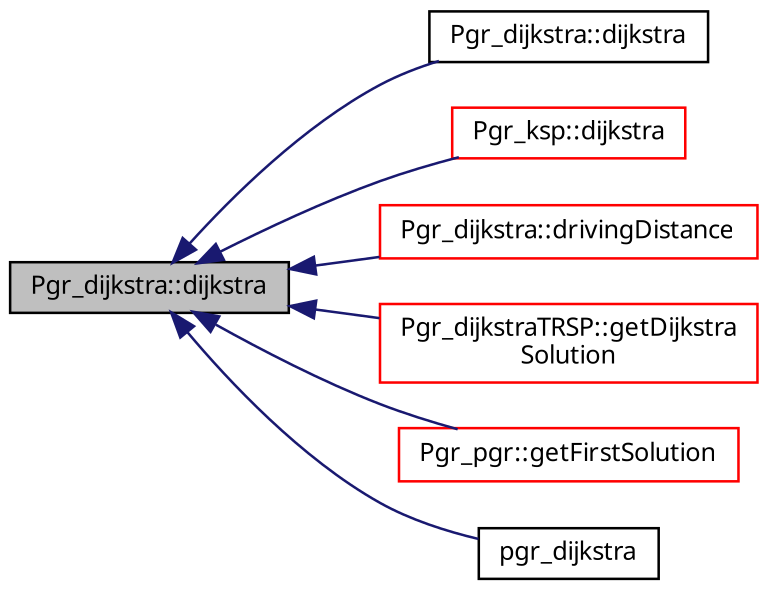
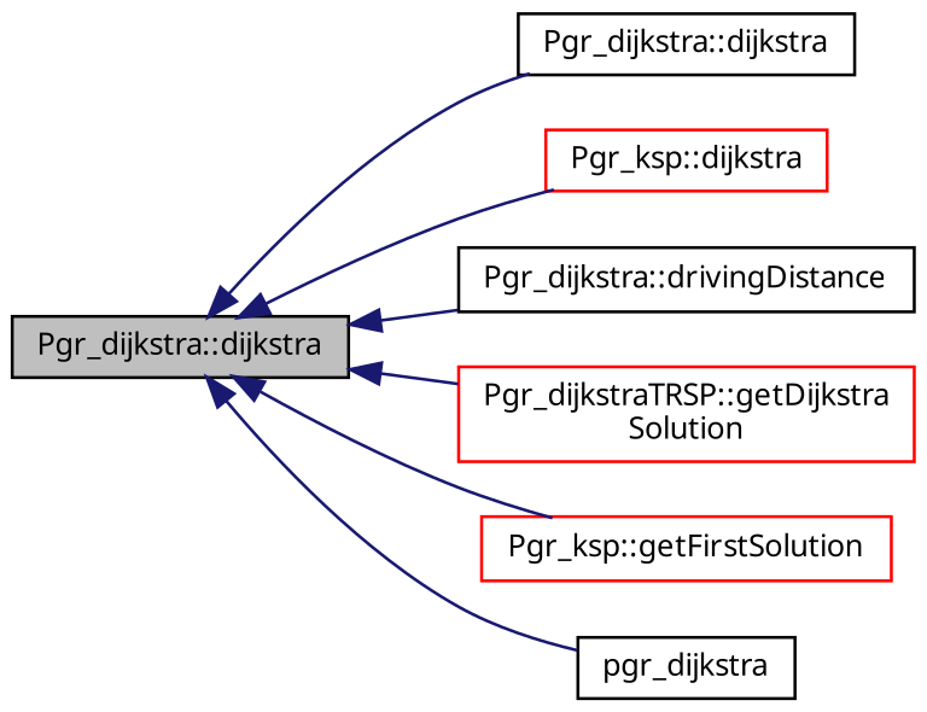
  digraph {
    fontname="Noto Sans"
    rankdir=LR
    node [color=black fillcolor=white fontname="Noto Sans" fontsize=10 shape=record style=filled]
    edge [color=midnightblue dir=back fontname="Noto Sans" fontsize=10 labelfontname=Helvetica labelfontsize=10 style=solid]
    n1 [fillcolor=grey75 fontcolor=black height=0.2 label="Pgr_dijkstra::dijkstra" width=0.4]
    n2 [height=0.2 label="Pgr_dijkstra::dijkstra" width=0.4]
    n3 [color=red height=0.2 label="Pgr_ksp::dijkstra" width=0.4]
-   n4 [color=red height=0.2 label="Pgr_dijkstra::drivingDistance" width=0.4]
+   n4 [height=0.2 label="Pgr_dijkstra::drivingDistance" width=0.4]
    n5 [color=red height=0.2 label="Pgr_dijkstraTRSP::getDijkstra\lSolution" width=0.4]
-   n6 [color=red height=0.2 label="Pgr_pgr::getFirstSolution" width=0.4]
+   n6 [color=red height=0.2 label="Pgr_ksp::getFirstSolution" width=0.4]
    n7 [height=0.2 label=pgr_dijkstra width=0.4]
    n1 -> n2
    n1 -> n3
    n1 -> n4
    n1 -> n5
    n1 -> n6
    n1 -> n7
  }
